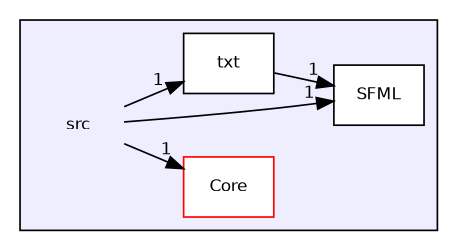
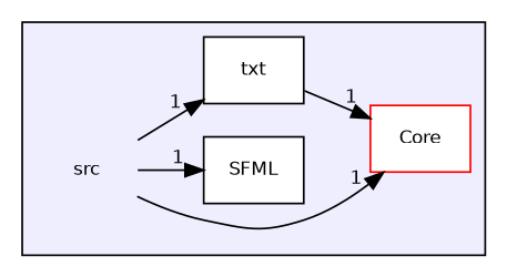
  digraph {
    compound=true
    rankdir=LR
    node [fontname=Helvetica fontsize=10 shape=box fillcolor=white style=filled]
    edge [headlabel=1 labeldistance=1.5 labelfontname=Helvetica labelfontsize=10]
    n1 [label=src shape=plaintext fillcolor="" style=""]
    n2 [color=red label=Core]
    n3 [label=SFML]
    n4 [label=txt]
    subgraph cluster_1 {
      bgcolor="#eeeeff"
      pencolor=black
      n1
      n2
      n3
      n4
    }
    n1 -> n2
    n1 -> n3
    n1 -> n4
-   n4 -> n3
+   n4 -> n2
  }
